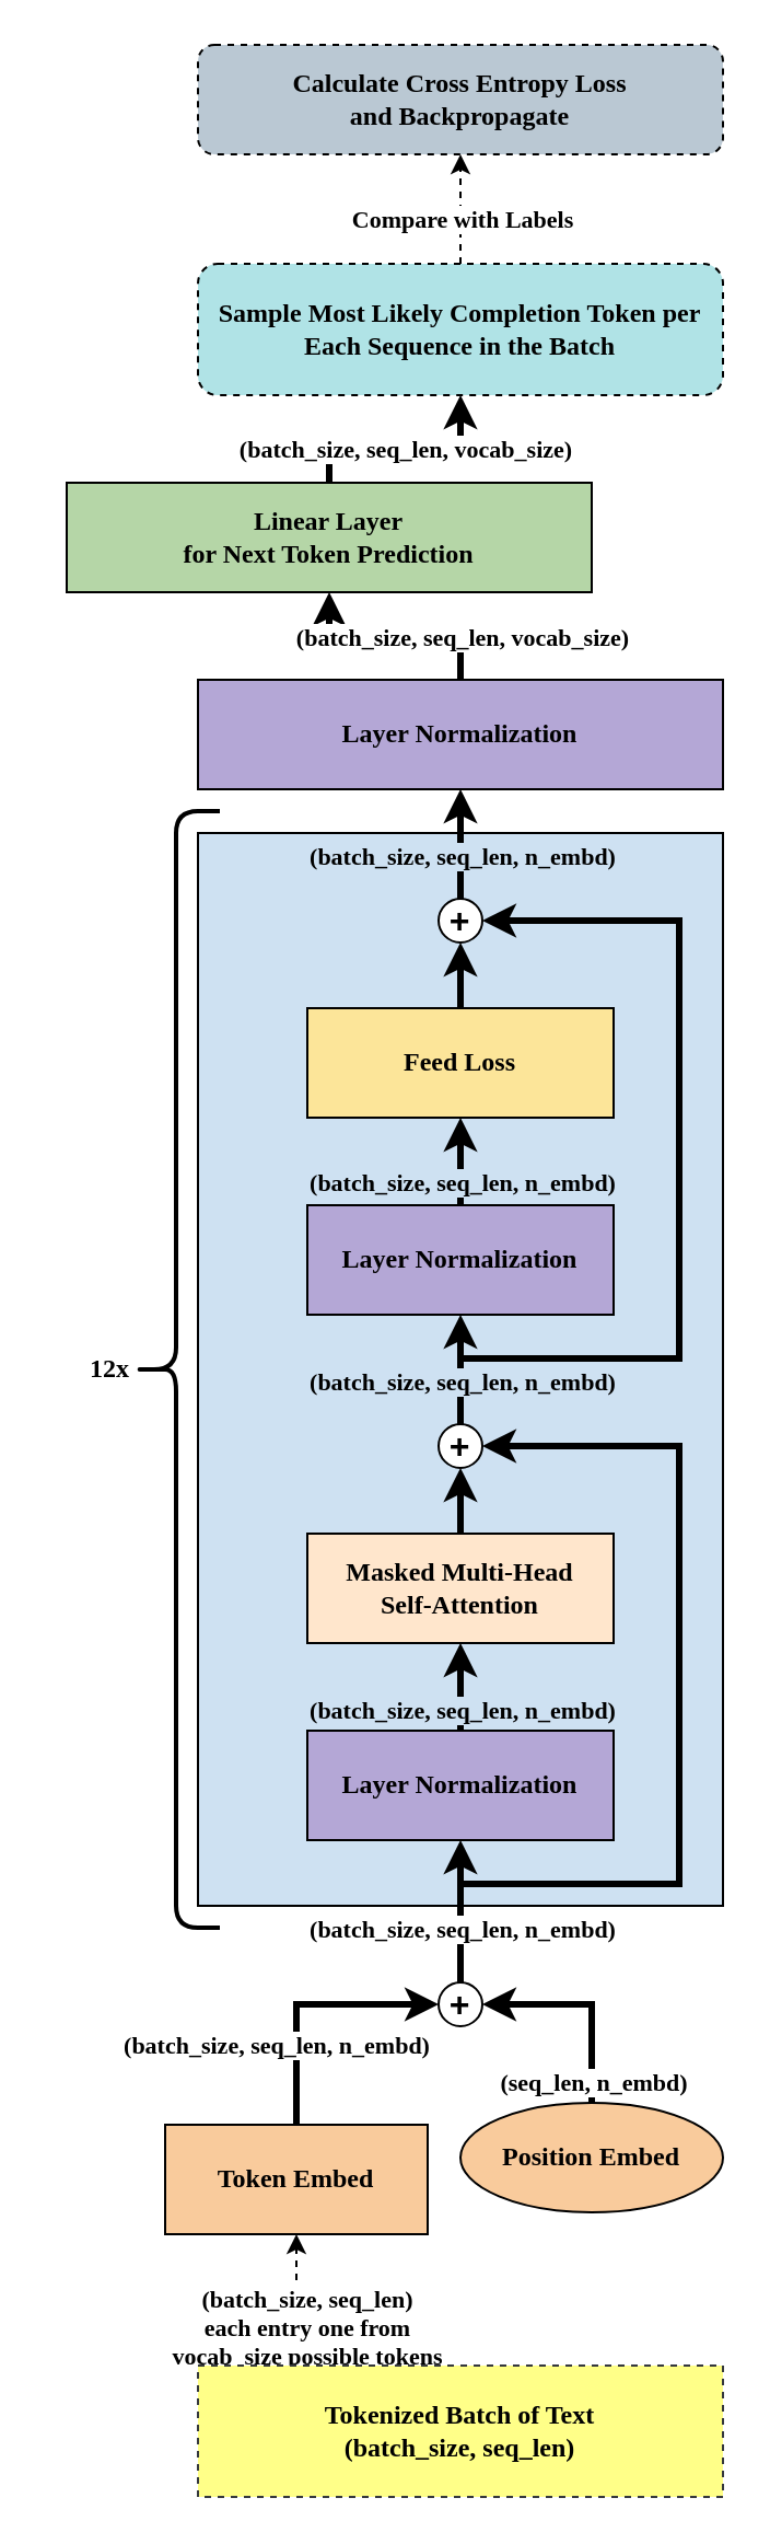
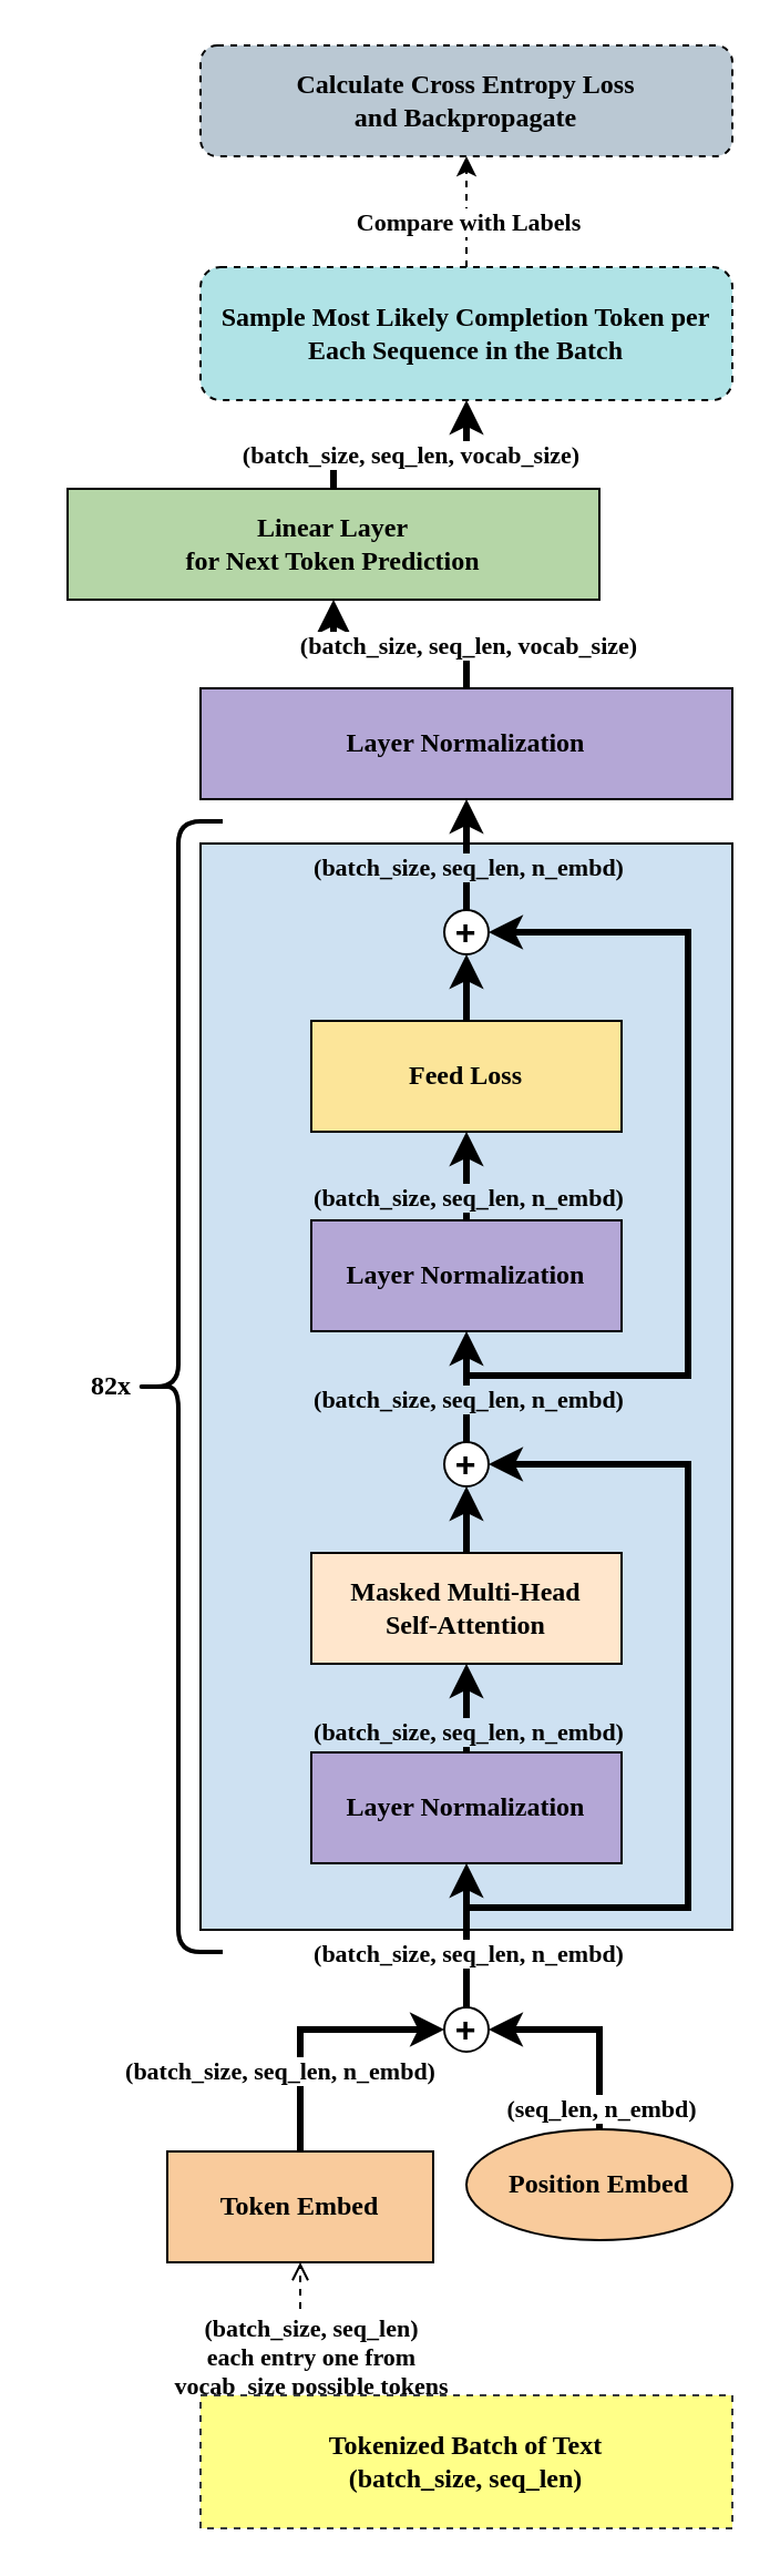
  <mxCell id="0" />
  <mxCell id="1" parent="0" />
  <mxCell id="2" value="" style="rounded=0;whiteSpace=wrap;html=1;fillColor=#CEE1F2;strokeColor=#000000;" parent="1" vertex="1"><mxGeometry x="90" y="380" width="240" height="490" as="geometry" /></mxCell>
  <mxCell id="3" style="edgeStyle=orthogonalEdgeStyle;rounded=0;orthogonalLoop=1;jettySize=auto;html=1;exitX=0.5;exitY=0;exitDx=0;exitDy=0;entryX=0.5;entryY=1;entryDx=0;entryDy=0;strokeWidth=3;" parent="1" source="4" target="24" edge="1"><mxGeometry relative="1" as="geometry" /></mxCell>
  <mxCell id="4" value="&lt;b&gt;Masked Multi-Head&lt;br&gt;Self-Attention&lt;/b&gt;" style="rounded=0;whiteSpace=wrap;html=1;fillColor=#ffe6cc;fontFamily=Verdana;" parent="1" vertex="1"><mxGeometry x="140" y="700" width="140" height="50" as="geometry" /></mxCell>
  <mxCell id="5" style="edgeStyle=orthogonalEdgeStyle;rounded=0;orthogonalLoop=1;jettySize=auto;html=1;entryX=0.5;entryY=1;entryDx=0;entryDy=0;strokeWidth=3;exitX=0.5;exitY=0;exitDx=0;exitDy=0;" parent="1" source="43" target="9" edge="1"><mxGeometry relative="1" as="geometry"><mxPoint x="210" y="650" as="sourcePoint" /></mxGeometry></mxCell>
  <mxCell id="6" value="&lt;b&gt;(batch_size, seq_len, n_embd)&lt;/b&gt;" style="edgeLabel;html=1;align=center;verticalAlign=middle;resizable=0;points=[];labelBackgroundColor=#CEE1F2;fontFamily=Verdana;" parent="5" vertex="1" connectable="0"><mxGeometry x="-0.133" y="-3" relative="1" as="geometry"><mxPoint x="-3" y="6" as="offset" /></mxGeometry></mxCell>
  <mxCell id="7" style="edgeStyle=orthogonalEdgeStyle;rounded=0;orthogonalLoop=1;jettySize=auto;html=1;exitX=0.5;exitY=0;exitDx=0;exitDy=0;entryX=0.5;entryY=1;entryDx=0;entryDy=0;strokeWidth=3;" parent="1" source="9" target="25" edge="1"><mxGeometry relative="1" as="geometry" /></mxCell>
  <mxCell id="8" style="edgeStyle=orthogonalEdgeStyle;rounded=0;orthogonalLoop=1;jettySize=auto;html=1;entryX=1;entryY=0.5;entryDx=0;entryDy=0;strokeWidth=3;" parent="1" target="25" edge="1"><mxGeometry relative="1" as="geometry"><mxPoint x="210" y="620" as="sourcePoint" /><Array as="points"><mxPoint x="310" y="620" /><mxPoint x="310" y="420" /></Array></mxGeometry></mxCell>
  <mxCell id="9" value="&lt;b&gt;Feed Loss&lt;/b&gt;" style="rounded=0;whiteSpace=wrap;html=1;fillColor=#FCE599;fontFamily=Verdana;" parent="1" vertex="1"><mxGeometry x="140" y="460" width="140" height="50" as="geometry" /></mxCell>
  <mxCell id="10" style="edgeStyle=orthogonalEdgeStyle;rounded=0;orthogonalLoop=1;jettySize=auto;html=1;exitX=0.5;exitY=0;exitDx=0;exitDy=0;entryX=0;entryY=0.5;entryDx=0;entryDy=0;strokeWidth=3;" parent="1" source="12" target="23" edge="1"><mxGeometry relative="1" as="geometry" /></mxCell>
  <mxCell id="11" value="&lt;b&gt;(batch_size, seq_len, n_embd)&lt;/b&gt;" style="edgeLabel;html=1;align=center;verticalAlign=middle;resizable=0;points=[];fontFamily=Verdana;" parent="10" vertex="1" connectable="0"><mxGeometry x="-0.396" y="1" relative="1" as="geometry"><mxPoint x="-9" y="-1" as="offset" /></mxGeometry></mxCell>
  <mxCell id="12" value="&lt;b&gt;Token Embed&lt;/b&gt;" style="rounded=0;whiteSpace=wrap;html=1;fillColor=#F9CB9C;fontFamily=Verdana;" parent="1" vertex="1"><mxGeometry x="75" y="970" width="120" height="50" as="geometry" /></mxCell>
  <mxCell id="13" style="edgeStyle=orthogonalEdgeStyle;rounded=0;orthogonalLoop=1;jettySize=auto;html=1;exitX=0.5;exitY=0;exitDx=0;exitDy=0;strokeWidth=3;entryX=0.5;entryY=1;entryDx=0;entryDy=0;" parent="1" source="15" target="38" edge="1"><mxGeometry relative="1" as="geometry"><mxPoint x="210" y="170" as="targetPoint" /></mxGeometry></mxCell>
  <mxCell id="14" value="&lt;b&gt;(batch_size, seq_len, vocab_size)&lt;/b&gt;" style="edgeLabel;html=1;align=center;verticalAlign=middle;resizable=0;points=[];fontFamily=Verdana;" parent="13" vertex="1" connectable="0"><mxGeometry x="0.09" y="-1" relative="1" as="geometry"><mxPoint x="-1" y="3" as="offset" /></mxGeometry></mxCell>
  <mxCell id="15" value="&lt;b&gt;Linear Layer&lt;br&gt;for Next Token Prediction&lt;/b&gt;" style="rounded=0;whiteSpace=wrap;html=1;fillColor=#B5D6A7;fontFamily=Verdana;" parent="1" vertex="1"><mxGeometry x="30" y="220" width="240" height="50" as="geometry" /></mxCell>
  <mxCell id="16" value="" style="shape=curlyBracket;whiteSpace=wrap;html=1;rounded=1;labelPosition=left;verticalLabelPosition=middle;align=right;verticalAlign=middle;strokeWidth=2;" parent="1" vertex="1"><mxGeometry x="60" y="370" width="40" height="510" as="geometry" /></mxCell>
  <mxCell id="17" style="edgeStyle=orthogonalEdgeStyle;rounded=0;orthogonalLoop=1;jettySize=auto;html=1;exitX=0.5;exitY=0;exitDx=0;exitDy=0;entryX=1;entryY=0.5;entryDx=0;entryDy=0;strokeWidth=3;" parent="1" source="19" target="23" edge="1"><mxGeometry relative="1" as="geometry" /></mxCell>
  <mxCell id="18" value="&lt;b&gt;(seq_len, n_embd)&lt;/b&gt;" style="edgeLabel;html=1;align=center;verticalAlign=middle;resizable=0;points=[];fontFamily=Verdana;" parent="17" vertex="1" connectable="0"><mxGeometry x="-0.523" y="-1" relative="1" as="geometry"><mxPoint x="-1" y="13" as="offset" /></mxGeometry></mxCell>
  <mxCell id="19" value="&lt;b&gt;Position Embed&lt;/b&gt;" style="ellipse;whiteSpace=wrap;html=1;fillColor=#F9CB9C;fontFamily=Verdana;" parent="1" vertex="1"><mxGeometry x="210" y="960" width="120" height="50" as="geometry" /></mxCell>
- <mxCell id="20" value="12x" style="text;html=1;align=center;verticalAlign=middle;whiteSpace=wrap;rounded=0;fontStyle=1;fontFamily=Verdana;" parent="1" vertex="1"><mxGeometry x="20" y="610" width="60" height="30" as="geometry" /></mxCell>
+ <mxCell id="20" value="82x" style="text;html=1;align=center;verticalAlign=middle;whiteSpace=wrap;rounded=0;fontStyle=1;fontFamily=Verdana;" parent="1" vertex="1"><mxGeometry x="20" y="610" width="60" height="30" as="geometry" /></mxCell>
  <mxCell id="21" style="edgeStyle=orthogonalEdgeStyle;rounded=0;orthogonalLoop=1;jettySize=auto;html=1;exitX=0.5;exitY=0;exitDx=0;exitDy=0;entryX=0.5;entryY=1;entryDx=0;entryDy=0;strokeWidth=3;" parent="1" source="23" target="41" edge="1"><mxGeometry relative="1" as="geometry" /></mxCell>
  <mxCell id="22" value="&lt;b&gt;(batch_size, seq_len, n_embd)&lt;/b&gt;" style="edgeLabel;html=1;align=center;verticalAlign=middle;resizable=0;points=[];fontFamily=Verdana;" parent="21" vertex="1" connectable="0"><mxGeometry x="-0.25" y="-2" relative="1" as="geometry"><mxPoint x="-2" y="-1" as="offset" /></mxGeometry></mxCell>
  <mxCell id="23" value="" style="ellipse;whiteSpace=wrap;html=1;aspect=fixed;align=center;" parent="1" vertex="1"><mxGeometry x="200" y="905" width="20" height="20" as="geometry" /></mxCell>
  <mxCell id="24" value="" style="ellipse;whiteSpace=wrap;html=1;aspect=fixed;" parent="1" vertex="1"><mxGeometry x="200" y="650" width="20" height="20" as="geometry" /></mxCell>
  <mxCell id="25" value="" style="ellipse;whiteSpace=wrap;html=1;aspect=fixed;" parent="1" vertex="1"><mxGeometry x="200" y="410" width="20" height="20" as="geometry" /></mxCell>
  <mxCell id="26" value="&lt;font style=&quot;font-size: 16px;&quot;&gt;&lt;b&gt;+&lt;/b&gt;&lt;/font&gt;" style="text;html=1;align=center;verticalAlign=middle;whiteSpace=wrap;rounded=0;" parent="1" vertex="1"><mxGeometry x="200" y="900" width="20" height="30" as="geometry" /></mxCell>
  <mxCell id="27" value="" style="edgeStyle=orthogonalEdgeStyle;rounded=0;orthogonalLoop=1;jettySize=auto;html=1;strokeWidth=3;" parent="1" target="29" edge="1"><mxGeometry relative="1" as="geometry"><mxPoint x="210" y="850" as="sourcePoint" /><mxPoint x="220" y="740" as="targetPoint" /><Array as="points"><mxPoint x="210" y="860" /><mxPoint x="310" y="860" /><mxPoint x="310" y="660" /></Array></mxGeometry></mxCell>
  <mxCell id="28" style="edgeStyle=orthogonalEdgeStyle;rounded=0;orthogonalLoop=1;jettySize=auto;html=1;exitX=0.5;exitY=0;exitDx=0;exitDy=0;entryX=0.5;entryY=1;entryDx=0;entryDy=0;strokeWidth=3;" parent="1" source="29" target="43" edge="1"><mxGeometry relative="1" as="geometry" /></mxCell>
  <mxCell id="29" value="&lt;font style=&quot;font-size: 16px;&quot;&gt;&lt;b&gt;+&lt;/b&gt;&lt;/font&gt;" style="text;html=1;align=center;verticalAlign=middle;whiteSpace=wrap;rounded=0;" parent="1" vertex="1"><mxGeometry x="200" y="650" width="20" height="20" as="geometry" /></mxCell>
  <mxCell id="30" value="&lt;font style=&quot;font-size: 16px;&quot;&gt;&lt;b&gt;+&lt;/b&gt;&lt;/font&gt;" style="text;html=1;align=center;verticalAlign=middle;whiteSpace=wrap;rounded=0;" parent="1" vertex="1"><mxGeometry x="200" y="410" width="20" height="20" as="geometry" /></mxCell>
  <mxCell id="31" style="edgeStyle=orthogonalEdgeStyle;rounded=0;orthogonalLoop=1;jettySize=auto;html=1;exitX=0.5;exitY=0;exitDx=0;exitDy=0;entryX=0.5;entryY=1;entryDx=0;entryDy=0;strokeWidth=3;" parent="1" source="30" target="46" edge="1"><mxGeometry relative="1" as="geometry"><mxPoint x="210" y="415" as="sourcePoint" /></mxGeometry></mxCell>
  <mxCell id="32" value="(batch_size, seq_len, n_embd)" style="edgeLabel;html=1;align=center;verticalAlign=middle;resizable=0;points=[];fontStyle=1;labelBackgroundColor=#CEE1F2;fontFamily=Verdana;" parent="31" vertex="1" connectable="0"><mxGeometry x="-0.415" y="-1" relative="1" as="geometry"><mxPoint x="-1" y="-5" as="offset" /></mxGeometry></mxCell>
- <mxCell id="33" style="edgeStyle=orthogonalEdgeStyle;rounded=0;orthogonalLoop=1;jettySize=auto;html=1;exitX=0.25;exitY=0;exitDx=0;exitDy=0;entryX=0.5;entryY=1;entryDx=0;entryDy=0;dashed=1;" parent="1" source="35" target="12" edge="1"><mxGeometry relative="1" as="geometry" /></mxCell>
+ <mxCell id="33" style="edgeStyle=orthogonalEdgeStyle;rounded=0;orthogonalLoop=1;jettySize=auto;html=1;exitX=0.25;exitY=0;exitDx=0;exitDy=0;entryX=0.5;entryY=1;entryDx=0;entryDy=0;dashed=1;endArrow=open;" parent="1" source="35" target="12" edge="1"><mxGeometry relative="1" as="geometry" /></mxCell>
  <mxCell id="34" value="&lt;b&gt;(batch_size, seq_len)&lt;br&gt;each entry one from &lt;br&gt;vocab_size possible tokens&lt;/b&gt;" style="edgeLabel;html=1;align=center;verticalAlign=middle;resizable=0;points=[];fontFamily=Verdana;" parent="33" vertex="1" connectable="0"><mxGeometry x="0.16" y="3" relative="1" as="geometry"><mxPoint x="3" y="9" as="offset" /></mxGeometry></mxCell>
  <mxCell id="35" value="&lt;b&gt;Tokenized Batch of Text&lt;br&gt;(batch_size, seq_len)&lt;/b&gt;" style="whiteSpace=wrap;html=1;dashed=1;fillColor=#ffff88;strokeColor=#36393d;fontFamily=Verdana;rounded=0;" parent="1" vertex="1"><mxGeometry x="90" y="1080" width="240" height="60" as="geometry" /></mxCell>
  <mxCell id="36" style="edgeStyle=orthogonalEdgeStyle;rounded=0;orthogonalLoop=1;jettySize=auto;html=1;exitX=0.5;exitY=0;exitDx=0;exitDy=0;entryX=0.5;entryY=1;entryDx=0;entryDy=0;dashed=1;" parent="1" source="38" target="39" edge="1"><mxGeometry relative="1" as="geometry" /></mxCell>
  <mxCell id="37" value="&lt;b&gt;Compare with Labels&lt;/b&gt;" style="edgeLabel;html=1;align=center;verticalAlign=middle;resizable=0;points=[];fontFamily=Verdana;" parent="36" vertex="1" connectable="0"><mxGeometry x="-0.15" y="-3" relative="1" as="geometry"><mxPoint x="-3" as="offset" /></mxGeometry></mxCell>
  <mxCell id="38" value="Sample Most Likely Completion Token per Each Sequence in the Batch" style="rounded=1;whiteSpace=wrap;html=1;dashed=1;fontStyle=1;fillColor=#b0e3e6;strokeColor=#000000;fontFamily=Verdana;" parent="1" vertex="1"><mxGeometry x="90" y="120" width="240" height="60" as="geometry" /></mxCell>
  <mxCell id="39" value="Calculate Cross Entropy Loss&lt;br&gt;and Backpropagate" style="rounded=1;whiteSpace=wrap;html=1;dashed=1;fontStyle=1;fillColor=#bac8d3;strokeColor=#000000;fontFamily=Verdana;" parent="1" vertex="1"><mxGeometry x="90" y="20" width="240" height="50" as="geometry" /></mxCell>
  <mxCell id="40" style="edgeStyle=orthogonalEdgeStyle;rounded=0;orthogonalLoop=1;jettySize=auto;html=1;exitX=0.5;exitY=0;exitDx=0;exitDy=0;entryX=0.5;entryY=1;entryDx=0;entryDy=0;strokeWidth=3;" parent="1" source="41" target="4" edge="1"><mxGeometry relative="1" as="geometry" /></mxCell>
  <mxCell id="41" value="&lt;b&gt;Layer Normalization&lt;/b&gt;" style="rounded=0;whiteSpace=wrap;html=1;fillColor=#B4A7D6;fontFamily=Verdana;" parent="1" vertex="1"><mxGeometry x="140" y="790" width="140" height="50" as="geometry" /></mxCell>
  <mxCell id="42" value="&lt;b&gt;(batch_size, seq_len, n_embd)&lt;/b&gt;" style="edgeLabel;html=1;align=center;verticalAlign=middle;resizable=0;points=[];labelBackgroundColor=#CEE1F2;fontFamily=Verdana;" parent="1" vertex="1" connectable="0"><mxGeometry x="210" y="780" as="geometry" /></mxCell>
  <mxCell id="43" value="&lt;b&gt;Layer Normalization&lt;/b&gt;" style="rounded=0;whiteSpace=wrap;html=1;fillColor=#B4A7D6;fontFamily=Verdana;" parent="1" vertex="1"><mxGeometry x="140" y="550" width="140" height="50" as="geometry" /></mxCell>
  <mxCell id="44" value="&lt;b&gt;(batch_size, seq_len, n_embd)&lt;/b&gt;" style="edgeLabel;html=1;align=center;verticalAlign=middle;resizable=0;points=[];labelBackgroundColor=#CEE1F2;fontFamily=Verdana;" parent="1" vertex="1" connectable="0"><mxGeometry x="210" y="630" as="geometry" /></mxCell>
  <mxCell id="45" style="edgeStyle=orthogonalEdgeStyle;rounded=0;orthogonalLoop=1;jettySize=auto;html=1;exitX=0.5;exitY=0;exitDx=0;exitDy=0;entryX=0.5;entryY=1;entryDx=0;entryDy=0;strokeWidth=3;" edge="1" parent="1" source="46" target="15"><mxGeometry relative="1" as="geometry" /></mxCell>
  <mxCell id="46" value="&lt;b&gt;Layer Normalization&lt;/b&gt;" style="rounded=0;whiteSpace=wrap;html=1;fillColor=#B4A7D6;fontFamily=Verdana;" vertex="1" parent="1"><mxGeometry x="90" y="310" width="240" height="50" as="geometry" /></mxCell>
  <mxCell id="47" value="&lt;b&gt;(batch_size, seq_len, vocab_size)&lt;/b&gt;" style="edgeLabel;html=1;align=center;verticalAlign=middle;resizable=0;points=[];fontFamily=Verdana;" vertex="1" connectable="0" parent="1"><mxGeometry x="210" y="290" as="geometry" /></mxCell>
